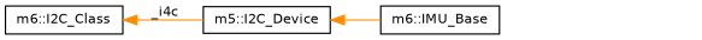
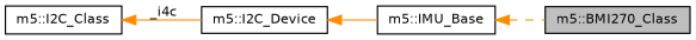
  digraph {
    rankdir=LR
    node [color=black fillcolor=white fontname=Helvetica fontsize=10 shape=record style=filled]
    edge [color=darkorange dir=back fontname=Helvetica fontsize=10 labelfontname=Helvetica labelfontsize=10 style=solid]
-   n2 [height=0.2 label="m6::IMU_Base" width=0.4]
+   n1 [fillcolor=grey75 fontcolor=black height=0.2 label="m5::BMI270_Class" width=0.4]
+   n2 [height=0.2 label="m5::IMU_Base" width=0.4]
    n3 [height=0.2 label="m5::I2C_Device" width=0.4]
-   n4 [height=0.2 label="m6::I2C_Class" width=0.4]
+   n4 [height=0.2 label="m5::I2C_Class" width=0.4]
+   n2 -> n1 [style=dashed]
    n3 -> n2
    n4 -> n3 [label=" _i4c"]
  }
